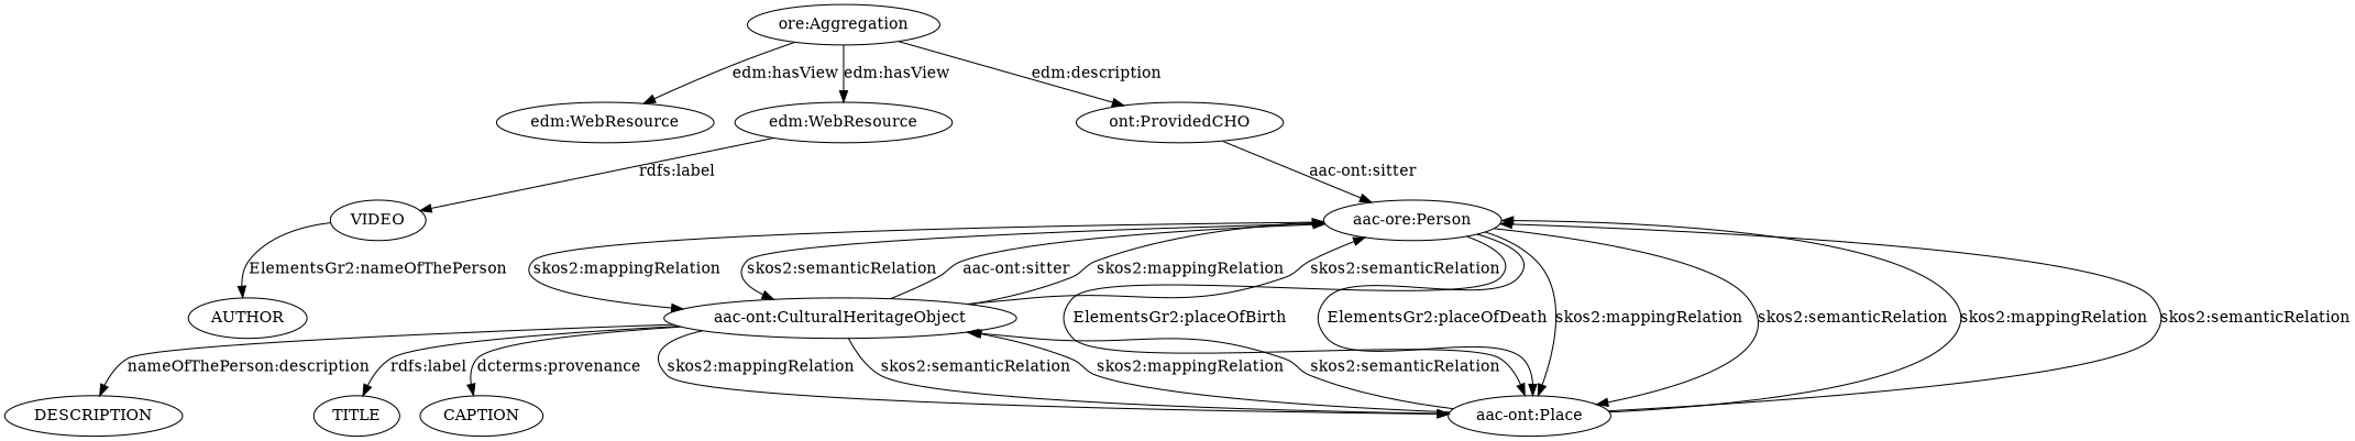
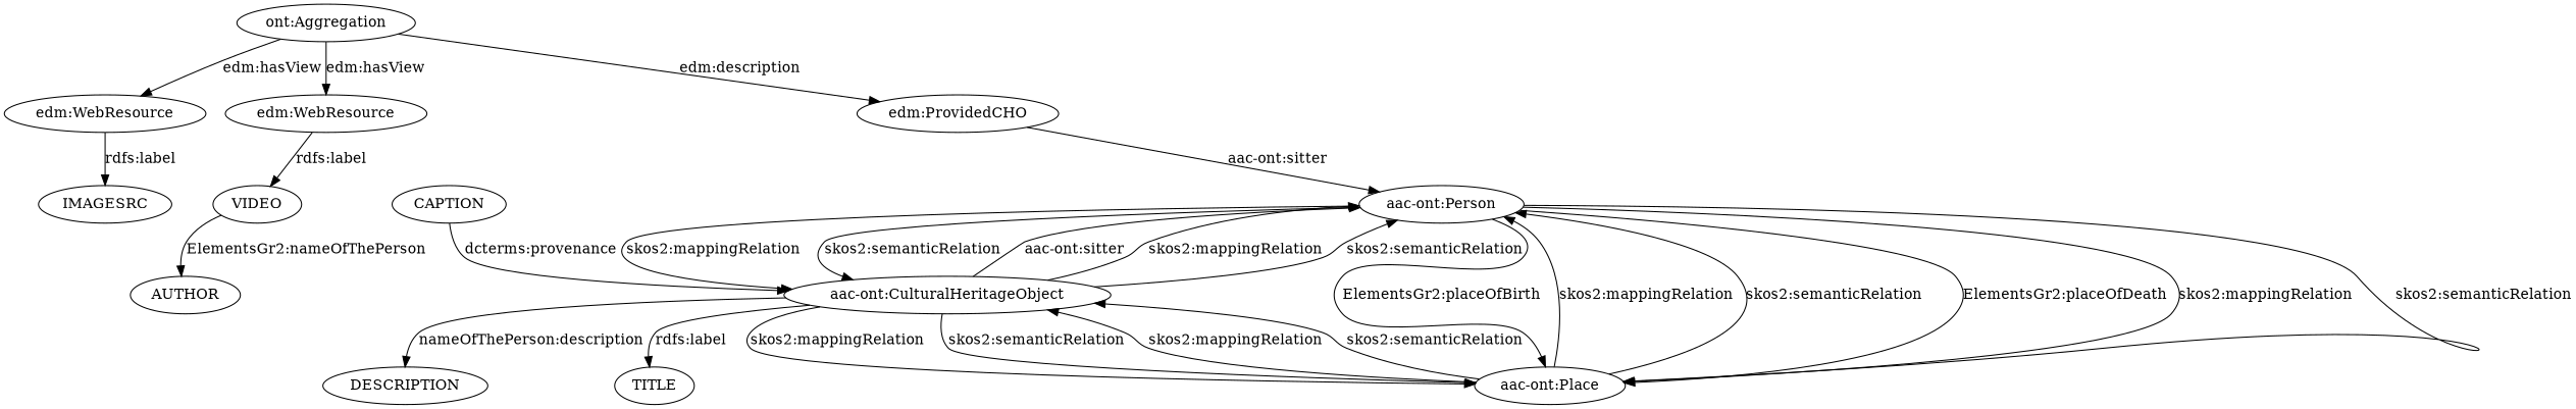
  digraph {
    node [type=class_uri]
    edge [type=inherited weight=4]
+   n1 [label=IMAGESRC type=attribute_name]
    n2 [label="edm:WebResource"]
    n3 [label=VIDEO type=attribute_name]
    n4 [label=AUTHOR type=attribute_name]
    n5 [label="edm:WebResource"]
-   n6 [label="aac-ore:Person"]
+   n6 [label="aac-ont:Person"]
    n7 [label="aac-ont:CulturalHeritageObject"]
    n8 [label="aac-ont:Place"]
    n9 [label=DESCRIPTION type=attribute_name]
    n10 [label=TITLE type=attribute_name]
    n11 [label=CAPTION type=attribute_name]
-   n12 [label="ore:Aggregation"]
-   n13 [label="ont:ProvidedCHO"]
+   n12 [label="ont:Aggregation"]
+   n13 [label="edm:ProvidedCHO"]
+   n2 -> n1 [label="rdfs:label" type=st_property_uri weight=""]
    n3 -> n4 [label="ElementsGr2:nameOfThePerson" type=st_property_uri weight=""]
    n5 -> n3 [label="rdfs:label" type=st_property_uri weight=""]
    n6 -> n7 [label="skos2:mappingRelation"]
    n6 -> n7 [label="skos2:semanticRelation"]
    n6 -> n8 [label="ElementsGr2:placeOfBirth" type=direct_property_uri weight=1]
    n6 -> n8 [label="ElementsGr2:placeOfDeath" type=direct_property_uri weight=1]
    n6 -> n8 [label="skos2:mappingRelation"]
    n6 -> n8 [label="skos2:semanticRelation"]
    n7 -> n6 [label="aac-ont:sitter" type=direct_property_uri weight=1]
    n7 -> n6 [label="skos2:mappingRelation"]
    n7 -> n6 [label="skos2:semanticRelation"]
    n7 -> n8 [label="skos2:mappingRelation"]
    n7 -> n8 [label="skos2:semanticRelation"]
    n7 -> n9 [label="nameOfThePerson:description" type=st_property_uri weight=""]
    n7 -> n10 [label="rdfs:label" type=st_property_uri weight=""]
-   n7 -> n11 [label="dcterms:provenance" type=st_property_uri weight=""]
+   n11 -> n7 [label="dcterms:provenance" type=st_property_uri weight=""]
    n8 -> n6 [label="skos2:mappingRelation"]
    n8 -> n6 [label="skos2:semanticRelation"]
    n8 -> n7 [label="skos2:mappingRelation"]
    n8 -> n7 [label="skos2:semanticRelation"]
    n12 -> n2 [label="edm:hasView" type=direct_property_uri weight=1]
    n12 -> n5 [label="edm:hasView" type=direct_property_uri weight=1]
    n12 -> n13 [label="edm:description" type=direct_property_uri weight=1]
    n13 -> n6 [label="aac-ont:sitter" type=direct_property_uri weight=1]
  }
